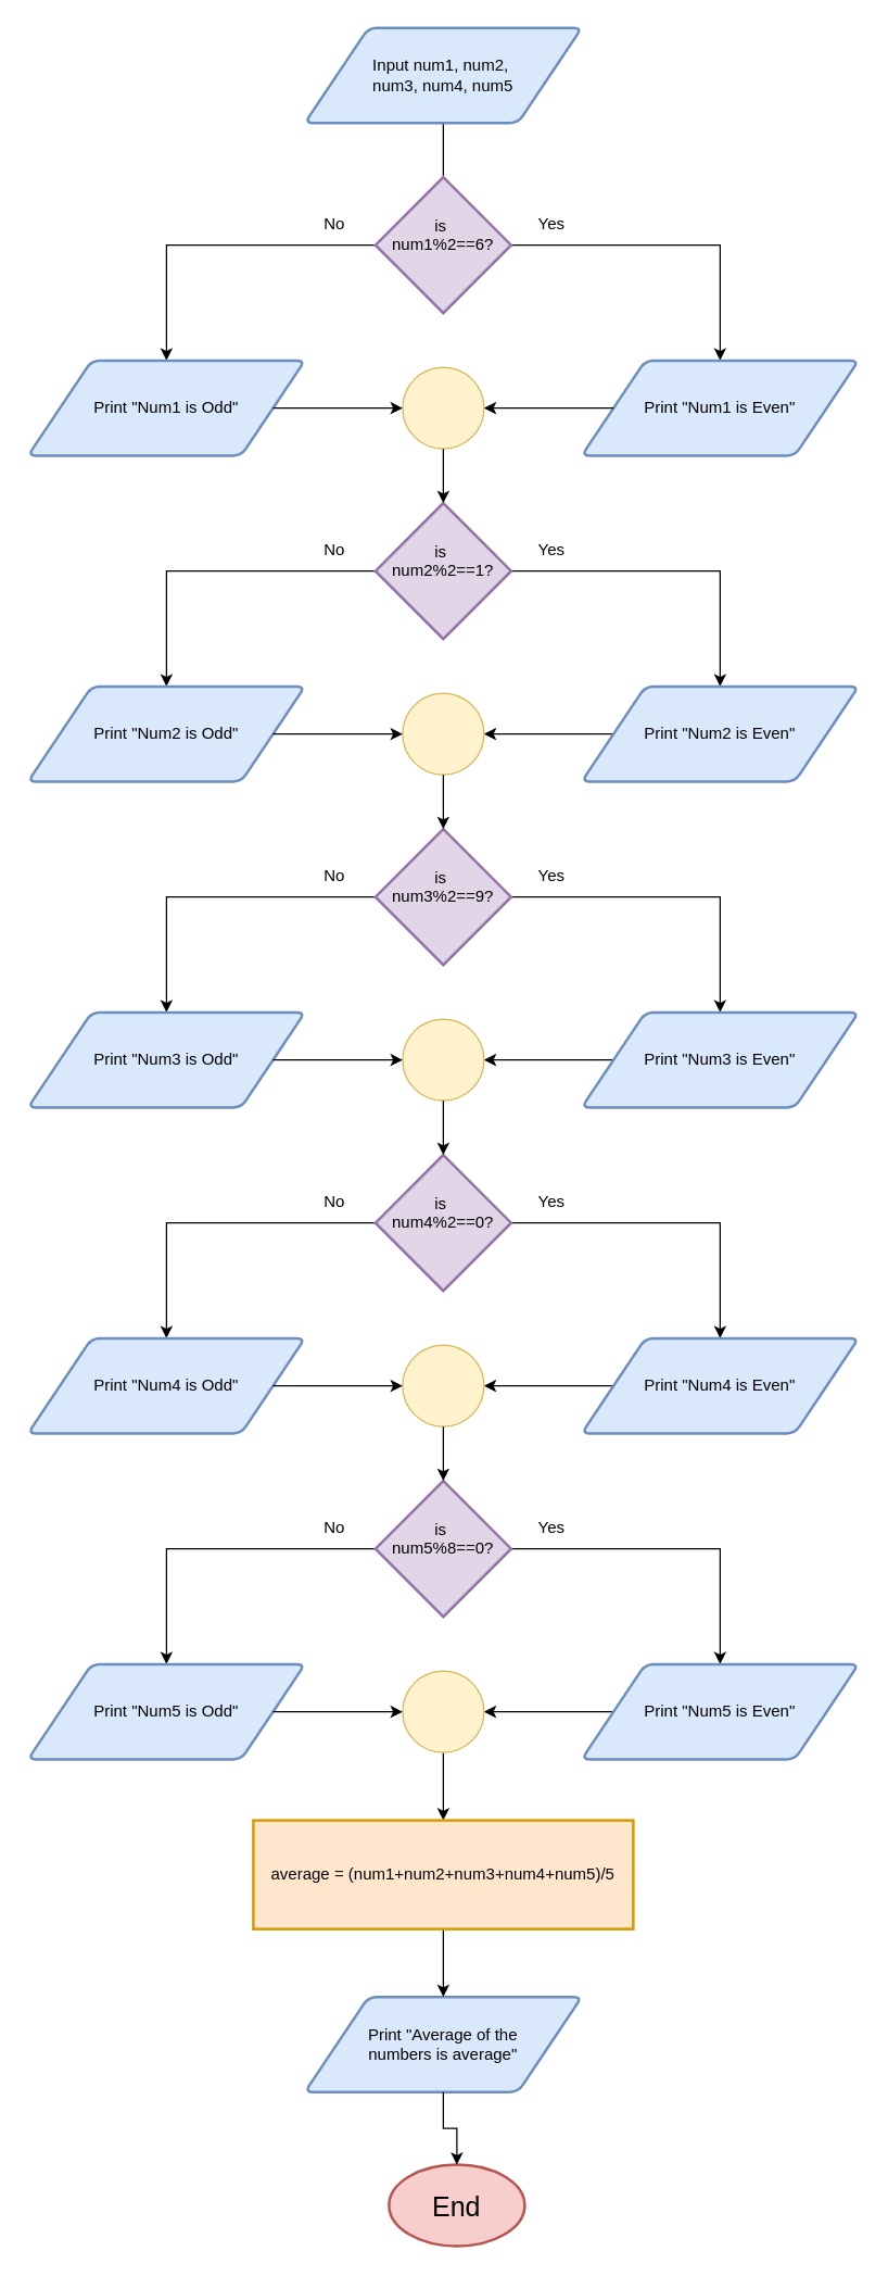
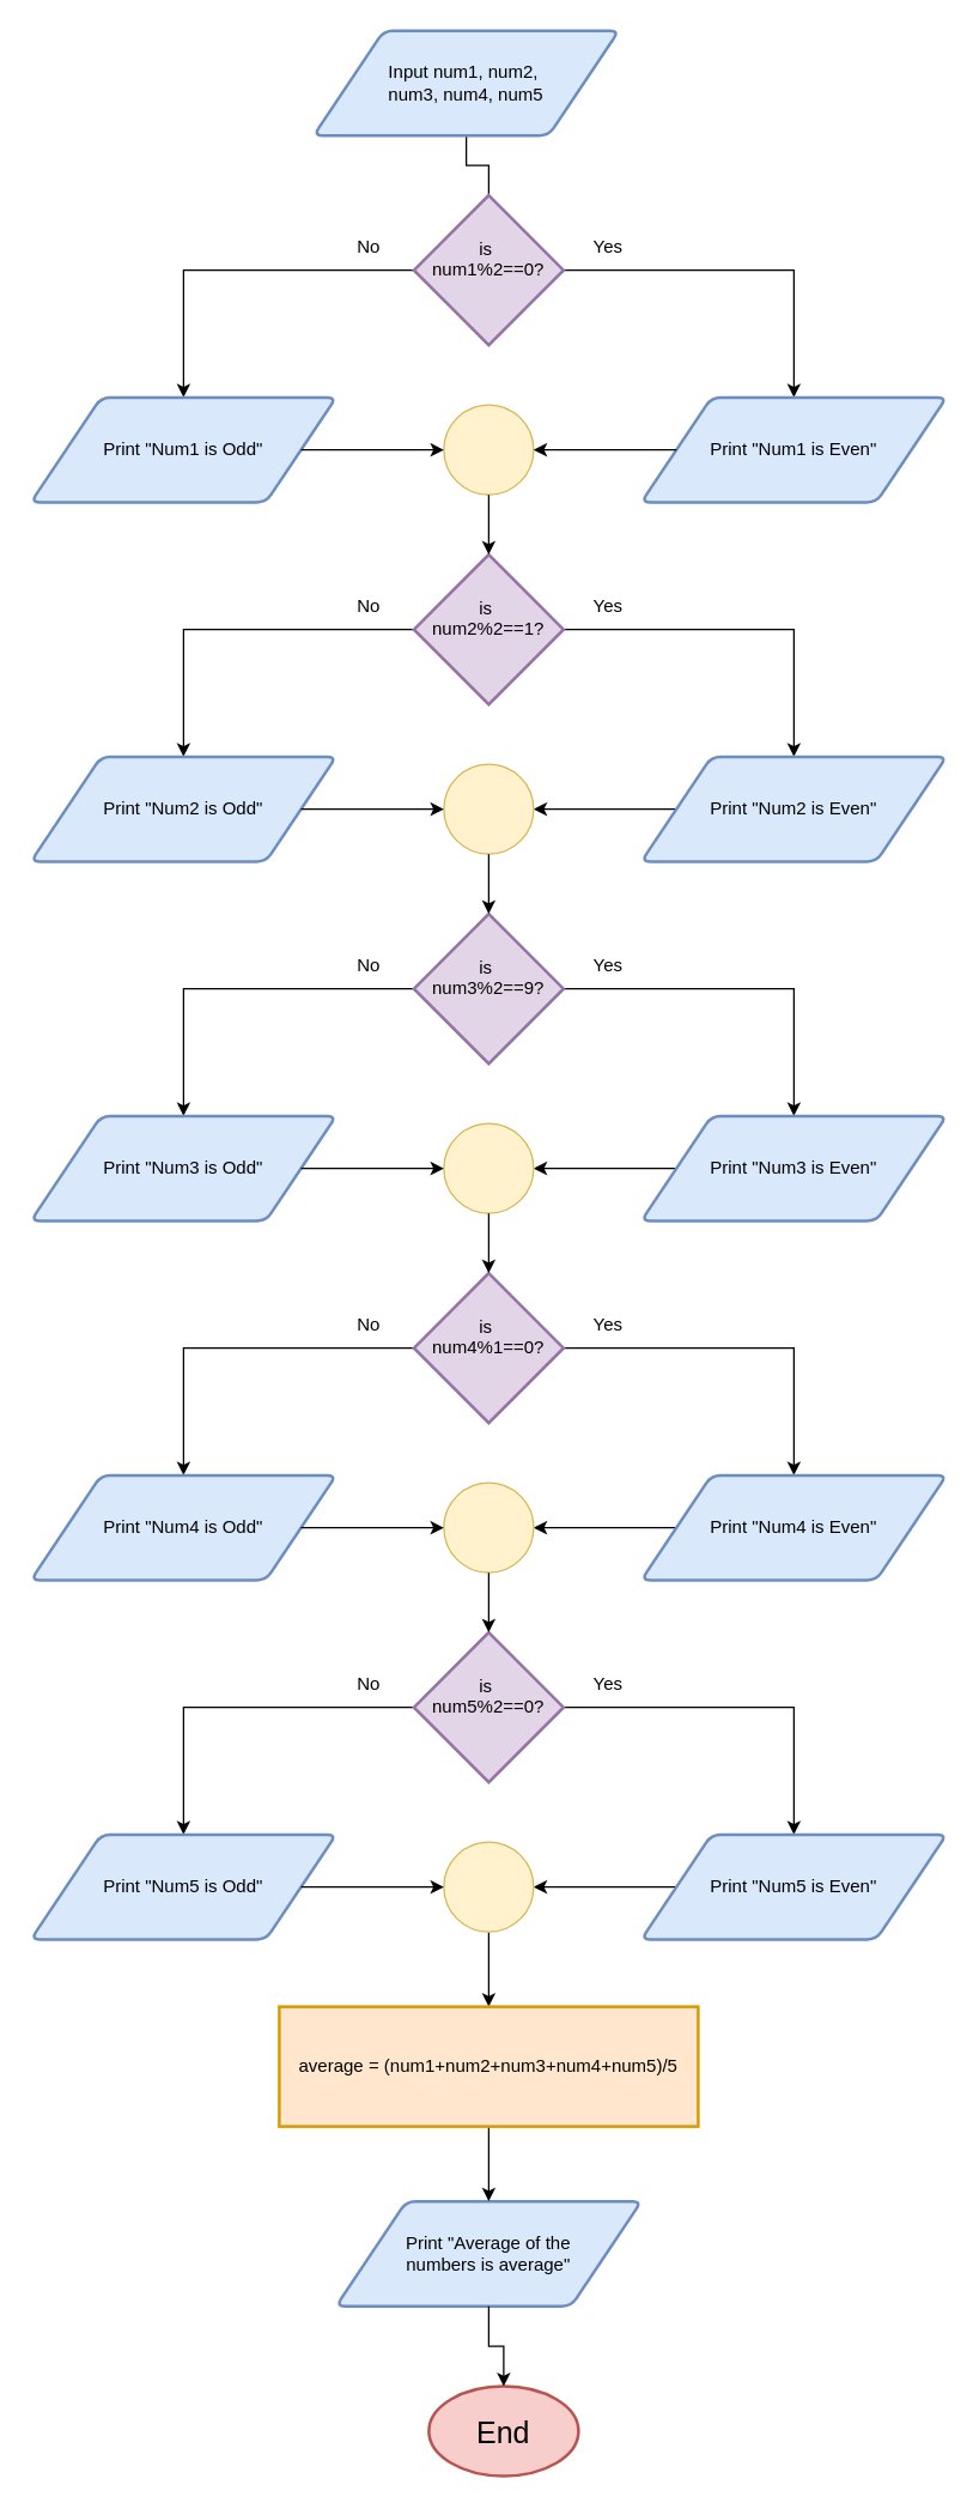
  <mxCell id="0" />
  <mxCell id="1" parent="0" />
  <mxCell id="2" value="Print &quot;Average of the&lt;br&gt;&lt;span style=&quot;background-color: initial;&quot;&gt;numbers&lt;/span&gt;&lt;span style=&quot;background-color: initial;&quot;&gt;&amp;nbsp;is average&quot;&lt;/span&gt;" style="shape=parallelogram;html=1;strokeWidth=2;perimeter=parallelogramPerimeter;whiteSpace=wrap;rounded=1;arcSize=12;size=0.23;fillColor=#dae8fc;strokeColor=#6c8ebf;" vertex="1" parent="1"><mxGeometry x="224" y="1470" width="204" height="70" as="geometry" /></mxCell>
  <mxCell id="3" style="edgeStyle=orthogonalEdgeStyle;rounded=0;orthogonalLoop=1;jettySize=auto;html=1;exitX=0.5;exitY=1;exitDx=0;exitDy=0;endArrow=none;" edge="1" parent="1" source="4" target="7"><mxGeometry relative="1" as="geometry" /></mxCell>
- <mxCell id="4" value="Input num1, num2,&amp;nbsp;&lt;div&gt;num3, num4, num5&lt;/div&gt;" style="shape=parallelogram;html=1;strokeWidth=2;perimeter=parallelogramPerimeter;whiteSpace=wrap;rounded=1;arcSize=12;size=0.23;fillColor=#dae8fc;strokeColor=#6c8ebf;" vertex="1" parent="1"><mxGeometry x="224" y="20" width="204" height="70" as="geometry" /></mxCell>
+ <mxCell id="4" value="Input num1, num2,&amp;nbsp;&lt;div&gt;num3, num4, num5&lt;/div&gt;" style="shape=parallelogram;html=1;strokeWidth=2;perimeter=parallelogramPerimeter;whiteSpace=wrap;rounded=1;arcSize=12;size=0.23;fillColor=#dae8fc;strokeColor=#6c8ebf;" vertex="1" parent="1"><mxGeometry x="209" y="20" width="204" height="70" as="geometry" /></mxCell>
  <mxCell id="5" style="edgeStyle=orthogonalEdgeStyle;rounded=0;orthogonalLoop=1;jettySize=auto;html=1;exitX=0;exitY=0.5;exitDx=0;exitDy=0;exitPerimeter=0;entryX=0.5;entryY=0;entryDx=0;entryDy=0;" edge="1" parent="1" source="7" target="11"><mxGeometry relative="1" as="geometry" /></mxCell>
  <mxCell id="6" style="edgeStyle=orthogonalEdgeStyle;rounded=0;orthogonalLoop=1;jettySize=auto;html=1;exitX=1;exitY=0.5;exitDx=0;exitDy=0;exitPerimeter=0;entryX=0.5;entryY=0;entryDx=0;entryDy=0;" edge="1" parent="1" source="7" target="8"><mxGeometry relative="1" as="geometry" /></mxCell>
- <mxCell id="7" value="is&amp;nbsp;&lt;div&gt;num1%2==6?&lt;/div&gt;&lt;div&gt;&lt;br&gt;&lt;/div&gt;" style="strokeWidth=2;html=1;shape=mxgraph.flowchart.decision;whiteSpace=wrap;fillColor=#e1d5e7;strokeColor=#9673a6;" vertex="1" parent="1"><mxGeometry x="276" y="130" width="100" height="100" as="geometry" /></mxCell>
+ <mxCell id="7" value="is&amp;nbsp;&lt;div&gt;num1%2==0?&lt;/div&gt;&lt;div&gt;&lt;br&gt;&lt;/div&gt;" style="strokeWidth=2;html=1;shape=mxgraph.flowchart.decision;whiteSpace=wrap;fillColor=#e1d5e7;strokeColor=#9673a6;" vertex="1" parent="1"><mxGeometry x="276" y="130" width="100" height="100" as="geometry" /></mxCell>
  <mxCell id="8" value="Print &quot;Num1 is Even&quot;" style="shape=parallelogram;html=1;strokeWidth=2;perimeter=parallelogramPerimeter;whiteSpace=wrap;rounded=1;arcSize=12;size=0.23;fillColor=#dae8fc;strokeColor=#6c8ebf;" vertex="1" parent="1"><mxGeometry x="428" y="265" width="204" height="70" as="geometry" /></mxCell>
  <mxCell id="9" value="" style="verticalLabelPosition=bottom;verticalAlign=top;html=1;shape=mxgraph.flowchart.on-page_reference;fillColor=#fff2cc;strokeColor=#d6b656;" vertex="1" parent="1"><mxGeometry x="296" y="270" width="60" height="60" as="geometry" /></mxCell>
  <mxCell id="10" style="edgeStyle=orthogonalEdgeStyle;rounded=0;orthogonalLoop=1;jettySize=auto;html=1;exitX=0;exitY=0.5;exitDx=0;exitDy=0;entryX=1;entryY=0.5;entryDx=0;entryDy=0;entryPerimeter=0;" edge="1" parent="1" source="8" target="9"><mxGeometry relative="1" as="geometry" /></mxCell>
  <mxCell id="11" value="Print &quot;Num1 is Odd&quot;" style="shape=parallelogram;html=1;strokeWidth=2;perimeter=parallelogramPerimeter;whiteSpace=wrap;rounded=1;arcSize=12;size=0.23;fillColor=#dae8fc;strokeColor=#6c8ebf;" vertex="1" parent="1"><mxGeometry x="20" y="265" width="204" height="70" as="geometry" /></mxCell>
  <mxCell id="12" style="edgeStyle=orthogonalEdgeStyle;rounded=0;orthogonalLoop=1;jettySize=auto;html=1;exitX=1;exitY=0.5;exitDx=0;exitDy=0;entryX=0;entryY=0.5;entryDx=0;entryDy=0;entryPerimeter=0;" edge="1" parent="1" source="11" target="9"><mxGeometry relative="1" as="geometry" /></mxCell>
  <mxCell id="13" value="Yes" style="text;html=1;align=center;verticalAlign=middle;whiteSpace=wrap;rounded=0;" vertex="1" parent="1"><mxGeometry x="376" y="150" width="60" height="30" as="geometry" /></mxCell>
  <mxCell id="14" value="No" style="text;html=1;align=center;verticalAlign=middle;whiteSpace=wrap;rounded=0;" vertex="1" parent="1"><mxGeometry x="216" y="150" width="60" height="30" as="geometry" /></mxCell>
  <mxCell id="15" style="edgeStyle=orthogonalEdgeStyle;rounded=0;orthogonalLoop=1;jettySize=auto;html=1;exitX=1;exitY=0.5;exitDx=0;exitDy=0;exitPerimeter=0;" edge="1" parent="1" source="17" target="19"><mxGeometry relative="1" as="geometry" /></mxCell>
  <mxCell id="16" style="edgeStyle=orthogonalEdgeStyle;rounded=0;orthogonalLoop=1;jettySize=auto;html=1;exitX=0;exitY=0.5;exitDx=0;exitDy=0;exitPerimeter=0;" edge="1" parent="1" source="17" target="21"><mxGeometry relative="1" as="geometry" /></mxCell>
  <mxCell id="17" value="is&amp;nbsp;&lt;div&gt;num2%2==1?&lt;/div&gt;&lt;div&gt;&lt;br&gt;&lt;/div&gt;" style="strokeWidth=2;html=1;shape=mxgraph.flowchart.decision;whiteSpace=wrap;fillColor=#e1d5e7;strokeColor=#9673a6;" vertex="1" parent="1"><mxGeometry x="276" y="370" width="100" height="100" as="geometry" /></mxCell>
  <mxCell id="18" style="edgeStyle=orthogonalEdgeStyle;rounded=0;orthogonalLoop=1;jettySize=auto;html=1;exitX=0;exitY=0.5;exitDx=0;exitDy=0;" edge="1" parent="1" source="19" target="20"><mxGeometry relative="1" as="geometry" /></mxCell>
  <mxCell id="19" value="Print &quot;Num2 is Even&quot;" style="shape=parallelogram;html=1;strokeWidth=2;perimeter=parallelogramPerimeter;whiteSpace=wrap;rounded=1;arcSize=12;size=0.23;fillColor=#dae8fc;strokeColor=#6c8ebf;" vertex="1" parent="1"><mxGeometry x="428" y="505" width="204" height="70" as="geometry" /></mxCell>
  <mxCell id="20" value="" style="verticalLabelPosition=bottom;verticalAlign=top;html=1;shape=mxgraph.flowchart.on-page_reference;fillColor=#fff2cc;strokeColor=#d6b656;" vertex="1" parent="1"><mxGeometry x="296" y="510" width="60" height="60" as="geometry" /></mxCell>
  <mxCell id="21" value="Print &quot;Num2 is Odd&quot;" style="shape=parallelogram;html=1;strokeWidth=2;perimeter=parallelogramPerimeter;whiteSpace=wrap;rounded=1;arcSize=12;size=0.23;fillColor=#dae8fc;strokeColor=#6c8ebf;" vertex="1" parent="1"><mxGeometry x="20" y="505" width="204" height="70" as="geometry" /></mxCell>
  <mxCell id="22" style="edgeStyle=orthogonalEdgeStyle;rounded=0;orthogonalLoop=1;jettySize=auto;html=1;exitX=0.5;exitY=1;exitDx=0;exitDy=0;exitPerimeter=0;entryX=0.5;entryY=0;entryDx=0;entryDy=0;entryPerimeter=0;" edge="1" parent="1" source="9" target="17"><mxGeometry relative="1" as="geometry" /></mxCell>
  <mxCell id="23" style="edgeStyle=orthogonalEdgeStyle;rounded=0;orthogonalLoop=1;jettySize=auto;html=1;exitX=1;exitY=0.5;exitDx=0;exitDy=0;entryX=0;entryY=0.5;entryDx=0;entryDy=0;entryPerimeter=0;" edge="1" parent="1" source="21" target="20"><mxGeometry relative="1" as="geometry" /></mxCell>
  <mxCell id="24" style="edgeStyle=orthogonalEdgeStyle;rounded=0;orthogonalLoop=1;jettySize=auto;html=1;exitX=1;exitY=0.5;exitDx=0;exitDy=0;exitPerimeter=0;" edge="1" parent="1" source="26" target="28"><mxGeometry relative="1" as="geometry" /></mxCell>
  <mxCell id="25" style="edgeStyle=orthogonalEdgeStyle;rounded=0;orthogonalLoop=1;jettySize=auto;html=1;exitX=0;exitY=0.5;exitDx=0;exitDy=0;exitPerimeter=0;" edge="1" parent="1" source="26" target="30"><mxGeometry relative="1" as="geometry" /></mxCell>
  <mxCell id="26" value="is&amp;nbsp;&lt;div&gt;num3%2==9?&lt;/div&gt;&lt;div&gt;&lt;br&gt;&lt;/div&gt;" style="strokeWidth=2;html=1;shape=mxgraph.flowchart.decision;whiteSpace=wrap;fillColor=#e1d5e7;strokeColor=#9673a6;" vertex="1" parent="1"><mxGeometry x="276" y="610" width="100" height="100" as="geometry" /></mxCell>
  <mxCell id="27" style="edgeStyle=orthogonalEdgeStyle;rounded=0;orthogonalLoop=1;jettySize=auto;html=1;exitX=0;exitY=0.5;exitDx=0;exitDy=0;" edge="1" parent="1" source="28" target="29"><mxGeometry relative="1" as="geometry" /></mxCell>
  <mxCell id="28" value="Print &quot;Num3 is Even&quot;" style="shape=parallelogram;html=1;strokeWidth=2;perimeter=parallelogramPerimeter;whiteSpace=wrap;rounded=1;arcSize=12;size=0.23;fillColor=#dae8fc;strokeColor=#6c8ebf;" vertex="1" parent="1"><mxGeometry x="428" y="745" width="204" height="70" as="geometry" /></mxCell>
  <mxCell id="29" value="" style="verticalLabelPosition=bottom;verticalAlign=top;html=1;shape=mxgraph.flowchart.on-page_reference;fillColor=#fff2cc;strokeColor=#d6b656;" vertex="1" parent="1"><mxGeometry x="296" y="750" width="60" height="60" as="geometry" /></mxCell>
  <mxCell id="30" value="Print &quot;Num3 is Odd&quot;" style="shape=parallelogram;html=1;strokeWidth=2;perimeter=parallelogramPerimeter;whiteSpace=wrap;rounded=1;arcSize=12;size=0.23;fillColor=#dae8fc;strokeColor=#6c8ebf;" vertex="1" parent="1"><mxGeometry x="20" y="745" width="204" height="70" as="geometry" /></mxCell>
  <mxCell id="31" style="edgeStyle=orthogonalEdgeStyle;rounded=0;orthogonalLoop=1;jettySize=auto;html=1;exitX=1;exitY=0.5;exitDx=0;exitDy=0;entryX=0;entryY=0.5;entryDx=0;entryDy=0;entryPerimeter=0;" edge="1" parent="1" source="30" target="29"><mxGeometry relative="1" as="geometry" /></mxCell>
  <mxCell id="32" style="edgeStyle=orthogonalEdgeStyle;rounded=0;orthogonalLoop=1;jettySize=auto;html=1;exitX=1;exitY=0.5;exitDx=0;exitDy=0;exitPerimeter=0;" edge="1" parent="1" source="34" target="36"><mxGeometry relative="1" as="geometry" /></mxCell>
  <mxCell id="33" style="edgeStyle=orthogonalEdgeStyle;rounded=0;orthogonalLoop=1;jettySize=auto;html=1;exitX=0;exitY=0.5;exitDx=0;exitDy=0;exitPerimeter=0;" edge="1" parent="1" source="34" target="38"><mxGeometry relative="1" as="geometry" /></mxCell>
- <mxCell id="34" value="is&amp;nbsp;&lt;div&gt;num4%2==0?&lt;/div&gt;&lt;div&gt;&lt;br&gt;&lt;/div&gt;" style="strokeWidth=2;html=1;shape=mxgraph.flowchart.decision;whiteSpace=wrap;fillColor=#e1d5e7;strokeColor=#9673a6;" vertex="1" parent="1"><mxGeometry x="276" y="850" width="100" height="100" as="geometry" /></mxCell>
+ <mxCell id="34" value="is&amp;nbsp;&lt;div&gt;num4%1==0?&lt;/div&gt;&lt;div&gt;&lt;br&gt;&lt;/div&gt;" style="strokeWidth=2;html=1;shape=mxgraph.flowchart.decision;whiteSpace=wrap;fillColor=#e1d5e7;strokeColor=#9673a6;" vertex="1" parent="1"><mxGeometry x="276" y="850" width="100" height="100" as="geometry" /></mxCell>
  <mxCell id="35" style="edgeStyle=orthogonalEdgeStyle;rounded=0;orthogonalLoop=1;jettySize=auto;html=1;exitX=0;exitY=0.5;exitDx=0;exitDy=0;" edge="1" parent="1" source="36" target="37"><mxGeometry relative="1" as="geometry" /></mxCell>
  <mxCell id="36" value="Print &quot;Num4 is Even&quot;" style="shape=parallelogram;html=1;strokeWidth=2;perimeter=parallelogramPerimeter;whiteSpace=wrap;rounded=1;arcSize=12;size=0.23;fillColor=#dae8fc;strokeColor=#6c8ebf;" vertex="1" parent="1"><mxGeometry x="428" y="985" width="204" height="70" as="geometry" /></mxCell>
  <mxCell id="37" value="" style="verticalLabelPosition=bottom;verticalAlign=top;html=1;shape=mxgraph.flowchart.on-page_reference;fillColor=#fff2cc;strokeColor=#d6b656;" vertex="1" parent="1"><mxGeometry x="296" y="990" width="60" height="60" as="geometry" /></mxCell>
  <mxCell id="38" value="Print &quot;Num4 is Odd&quot;" style="shape=parallelogram;html=1;strokeWidth=2;perimeter=parallelogramPerimeter;whiteSpace=wrap;rounded=1;arcSize=12;size=0.23;fillColor=#dae8fc;strokeColor=#6c8ebf;" vertex="1" parent="1"><mxGeometry x="20" y="985" width="204" height="70" as="geometry" /></mxCell>
  <mxCell id="39" style="edgeStyle=orthogonalEdgeStyle;rounded=0;orthogonalLoop=1;jettySize=auto;html=1;exitX=1;exitY=0.5;exitDx=0;exitDy=0;entryX=0;entryY=0.5;entryDx=0;entryDy=0;entryPerimeter=0;" edge="1" parent="1" source="38" target="37"><mxGeometry relative="1" as="geometry" /></mxCell>
  <mxCell id="40" style="edgeStyle=orthogonalEdgeStyle;rounded=0;orthogonalLoop=1;jettySize=auto;html=1;exitX=1;exitY=0.5;exitDx=0;exitDy=0;exitPerimeter=0;" edge="1" parent="1" source="42" target="44"><mxGeometry relative="1" as="geometry" /></mxCell>
  <mxCell id="41" style="edgeStyle=orthogonalEdgeStyle;rounded=0;orthogonalLoop=1;jettySize=auto;html=1;exitX=0;exitY=0.5;exitDx=0;exitDy=0;exitPerimeter=0;" edge="1" parent="1" source="42" target="47"><mxGeometry relative="1" as="geometry" /></mxCell>
- <mxCell id="42" value="is&amp;nbsp;&lt;div&gt;num5%8==0?&lt;/div&gt;&lt;div&gt;&lt;br&gt;&lt;/div&gt;" style="strokeWidth=2;html=1;shape=mxgraph.flowchart.decision;whiteSpace=wrap;fillColor=#e1d5e7;strokeColor=#9673a6;" vertex="1" parent="1"><mxGeometry x="276" y="1090" width="100" height="100" as="geometry" /></mxCell>
+ <mxCell id="42" value="is&amp;nbsp;&lt;div&gt;num5%2==0?&lt;/div&gt;&lt;div&gt;&lt;br&gt;&lt;/div&gt;" style="strokeWidth=2;html=1;shape=mxgraph.flowchart.decision;whiteSpace=wrap;fillColor=#e1d5e7;strokeColor=#9673a6;" vertex="1" parent="1"><mxGeometry x="276" y="1090" width="100" height="100" as="geometry" /></mxCell>
  <mxCell id="43" style="edgeStyle=orthogonalEdgeStyle;rounded=0;orthogonalLoop=1;jettySize=auto;html=1;exitX=0;exitY=0.5;exitDx=0;exitDy=0;" edge="1" parent="1" source="44" target="46"><mxGeometry relative="1" as="geometry" /></mxCell>
  <mxCell id="44" value="Print &quot;Num5 is Even&quot;" style="shape=parallelogram;html=1;strokeWidth=2;perimeter=parallelogramPerimeter;whiteSpace=wrap;rounded=1;arcSize=12;size=0.23;fillColor=#dae8fc;strokeColor=#6c8ebf;" vertex="1" parent="1"><mxGeometry x="428" y="1225" width="204" height="70" as="geometry" /></mxCell>
  <mxCell id="45" style="edgeStyle=orthogonalEdgeStyle;rounded=0;orthogonalLoop=1;jettySize=auto;html=1;exitX=0.5;exitY=1;exitDx=0;exitDy=0;exitPerimeter=0;entryX=0.5;entryY=0;entryDx=0;entryDy=0;" edge="1" parent="1" source="46" target="53"><mxGeometry relative="1" as="geometry" /></mxCell>
  <mxCell id="46" value="" style="verticalLabelPosition=bottom;verticalAlign=top;html=1;shape=mxgraph.flowchart.on-page_reference;fillColor=#fff2cc;strokeColor=#d6b656;" vertex="1" parent="1"><mxGeometry x="296" y="1230" width="60" height="60" as="geometry" /></mxCell>
  <mxCell id="47" value="Print &quot;Num5 is Odd&quot;" style="shape=parallelogram;html=1;strokeWidth=2;perimeter=parallelogramPerimeter;whiteSpace=wrap;rounded=1;arcSize=12;size=0.23;fillColor=#dae8fc;strokeColor=#6c8ebf;" vertex="1" parent="1"><mxGeometry x="20" y="1225" width="204" height="70" as="geometry" /></mxCell>
  <mxCell id="48" style="edgeStyle=orthogonalEdgeStyle;rounded=0;orthogonalLoop=1;jettySize=auto;html=1;exitX=1;exitY=0.5;exitDx=0;exitDy=0;entryX=0;entryY=0.5;entryDx=0;entryDy=0;entryPerimeter=0;" edge="1" parent="1" source="47" target="46"><mxGeometry relative="1" as="geometry" /></mxCell>
  <mxCell id="49" style="edgeStyle=orthogonalEdgeStyle;rounded=0;orthogonalLoop=1;jettySize=auto;html=1;exitX=0.5;exitY=1;exitDx=0;exitDy=0;exitPerimeter=0;entryX=0.5;entryY=0;entryDx=0;entryDy=0;entryPerimeter=0;" edge="1" parent="1" source="20" target="26"><mxGeometry relative="1" as="geometry" /></mxCell>
  <mxCell id="50" style="edgeStyle=orthogonalEdgeStyle;rounded=0;orthogonalLoop=1;jettySize=auto;html=1;exitX=0.5;exitY=1;exitDx=0;exitDy=0;exitPerimeter=0;entryX=0.5;entryY=0;entryDx=0;entryDy=0;entryPerimeter=0;" edge="1" parent="1" source="29" target="34"><mxGeometry relative="1" as="geometry" /></mxCell>
  <mxCell id="51" style="edgeStyle=orthogonalEdgeStyle;rounded=0;orthogonalLoop=1;jettySize=auto;html=1;exitX=0.5;exitY=1;exitDx=0;exitDy=0;exitPerimeter=0;entryX=0.5;entryY=0;entryDx=0;entryDy=0;entryPerimeter=0;" edge="1" parent="1" source="37" target="42"><mxGeometry relative="1" as="geometry" /></mxCell>
  <mxCell id="52" style="edgeStyle=orthogonalEdgeStyle;rounded=0;orthogonalLoop=1;jettySize=auto;html=1;exitX=0.5;exitY=1;exitDx=0;exitDy=0;" edge="1" parent="1" source="53" target="2"><mxGeometry relative="1" as="geometry" /></mxCell>
  <mxCell id="53" value="average = (num1+num2+num3+num4+num5)/5" style="whiteSpace=wrap;html=1;absoluteArcSize=1;arcSize=14;strokeWidth=2;fillColor=#ffe6cc;strokeColor=#d79b00;rounded=0;" vertex="1" parent="1"><mxGeometry x="186" y="1340" width="280" height="80" as="geometry" /></mxCell>
  <mxCell id="54" value="&lt;font style=&quot;font-size: 20px;&quot;&gt;End&lt;/font&gt;" style="strokeWidth=2;html=1;shape=mxgraph.flowchart.start_1;whiteSpace=wrap;fillColor=#f8cecc;strokeColor=#b85450;" vertex="1" parent="1"><mxGeometry x="286" y="1593.5" width="100" height="60" as="geometry" /></mxCell>
  <mxCell id="55" value="Yes" style="text;html=1;align=center;verticalAlign=middle;whiteSpace=wrap;rounded=0;" vertex="1" parent="1"><mxGeometry x="376" y="390" width="60" height="30" as="geometry" /></mxCell>
  <mxCell id="56" value="No" style="text;html=1;align=center;verticalAlign=middle;whiteSpace=wrap;rounded=0;" vertex="1" parent="1"><mxGeometry x="216" y="390" width="60" height="30" as="geometry" /></mxCell>
  <mxCell id="57" value="Yes" style="text;html=1;align=center;verticalAlign=middle;whiteSpace=wrap;rounded=0;" vertex="1" parent="1"><mxGeometry x="376" y="630" width="60" height="30" as="geometry" /></mxCell>
  <mxCell id="58" value="No" style="text;html=1;align=center;verticalAlign=middle;whiteSpace=wrap;rounded=0;" vertex="1" parent="1"><mxGeometry x="216" y="630" width="60" height="30" as="geometry" /></mxCell>
  <mxCell id="59" value="Yes" style="text;html=1;align=center;verticalAlign=middle;whiteSpace=wrap;rounded=0;" vertex="1" parent="1"><mxGeometry x="376" y="870" width="60" height="30" as="geometry" /></mxCell>
  <mxCell id="60" value="No" style="text;html=1;align=center;verticalAlign=middle;whiteSpace=wrap;rounded=0;" vertex="1" parent="1"><mxGeometry x="216" y="870" width="60" height="30" as="geometry" /></mxCell>
  <mxCell id="61" value="Yes" style="text;html=1;align=center;verticalAlign=middle;whiteSpace=wrap;rounded=0;" vertex="1" parent="1"><mxGeometry x="376" y="1110" width="60" height="30" as="geometry" /></mxCell>
  <mxCell id="62" value="No" style="text;html=1;align=center;verticalAlign=middle;whiteSpace=wrap;rounded=0;" vertex="1" parent="1"><mxGeometry x="216" y="1110" width="60" height="30" as="geometry" /></mxCell>
  <mxCell id="63" style="edgeStyle=orthogonalEdgeStyle;rounded=0;orthogonalLoop=1;jettySize=auto;html=1;exitX=0.5;exitY=1;exitDx=0;exitDy=0;entryX=0.5;entryY=0;entryDx=0;entryDy=0;entryPerimeter=0;" edge="1" parent="1" source="2" target="54"><mxGeometry relative="1" as="geometry" /></mxCell>
